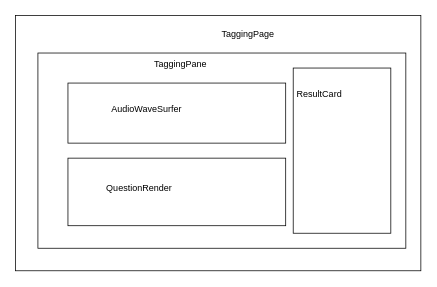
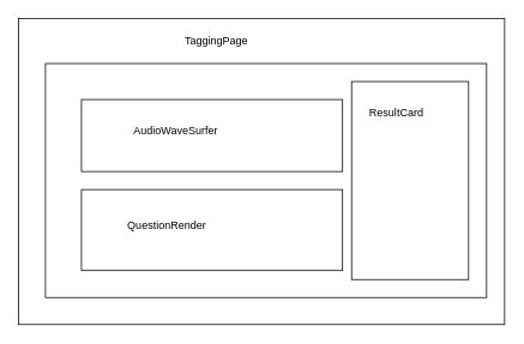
  <mxCell id="0" />
  <mxCell id="1" parent="0" />
  <mxCell id="2" value="" style="rounded=0;whiteSpace=wrap;html=1;" vertex="1" parent="1"><mxGeometry x="20" y="20" width="540" height="340" as="geometry" /></mxCell>
- <mxCell id="3" value="TaggingPage" style="text;html=1;strokeColor=none;fillColor=none;align=center;verticalAlign=middle;whiteSpace=wrap;rounded=0;" vertex="1" parent="1"><mxGeometry x="300" y="30" width="60" height="30" as="geometry" /></mxCell>
+ <mxCell id="3" value="TaggingPage" style="text;html=1;strokeColor=none;fillColor=none;align=center;verticalAlign=middle;whiteSpace=wrap;rounded=0;" vertex="1" parent="1"><mxGeometry x="210" y="30" width="60" height="30" as="geometry" /></mxCell>
  <mxCell id="4" value="" style="rounded=0;whiteSpace=wrap;html=1;" vertex="1" parent="1"><mxGeometry x="50" y="70" width="490" height="260" as="geometry" /></mxCell>
- <mxCell id="5" value="TaggingPane" style="text;html=1;strokeColor=none;fillColor=none;align=center;verticalAlign=middle;whiteSpace=wrap;rounded=0;" vertex="1" parent="1"><mxGeometry x="210" y="70" width="60" height="30" as="geometry" /></mxCell>
  <mxCell id="6" value="" style="rounded=0;whiteSpace=wrap;html=1;" vertex="1" parent="1"><mxGeometry x="90" y="110" width="290" height="80" as="geometry" /></mxCell>
  <mxCell id="7" value="AudioWaveSurfer" style="text;html=1;strokeColor=none;fillColor=none;align=center;verticalAlign=middle;whiteSpace=wrap;rounded=0;" vertex="1" parent="1"><mxGeometry x="165" y="130" width="60" height="30" as="geometry" /></mxCell>
  <mxCell id="8" value="" style="rounded=0;whiteSpace=wrap;html=1;" vertex="1" parent="1"><mxGeometry x="90" y="210" width="290" height="90" as="geometry" /></mxCell>
  <mxCell id="9" value="QuestionRender" style="text;html=1;strokeColor=none;fillColor=none;align=center;verticalAlign=middle;whiteSpace=wrap;rounded=0;" vertex="1" parent="1"><mxGeometry x="155" y="235" width="60" height="30" as="geometry" /></mxCell>
  <mxCell id="10" value="" style="rounded=0;whiteSpace=wrap;html=1;" vertex="1" parent="1"><mxGeometry x="390" y="90" width="130" height="220" as="geometry" /></mxCell>
- <mxCell id="11" value="ResultCard" style="text;html=1;strokeColor=none;fillColor=none;align=center;verticalAlign=middle;whiteSpace=wrap;rounded=0;" vertex="1" parent="1"><mxGeometry x="395" y="110" width="60" height="30" as="geometry" /></mxCell>
+ <mxCell id="11" value="ResultCard" style="text;html=1;strokeColor=none;fillColor=none;align=center;verticalAlign=middle;whiteSpace=wrap;rounded=0;" vertex="1" parent="1"><mxGeometry x="410" y="110" width="60" height="30" as="geometry" /></mxCell>
